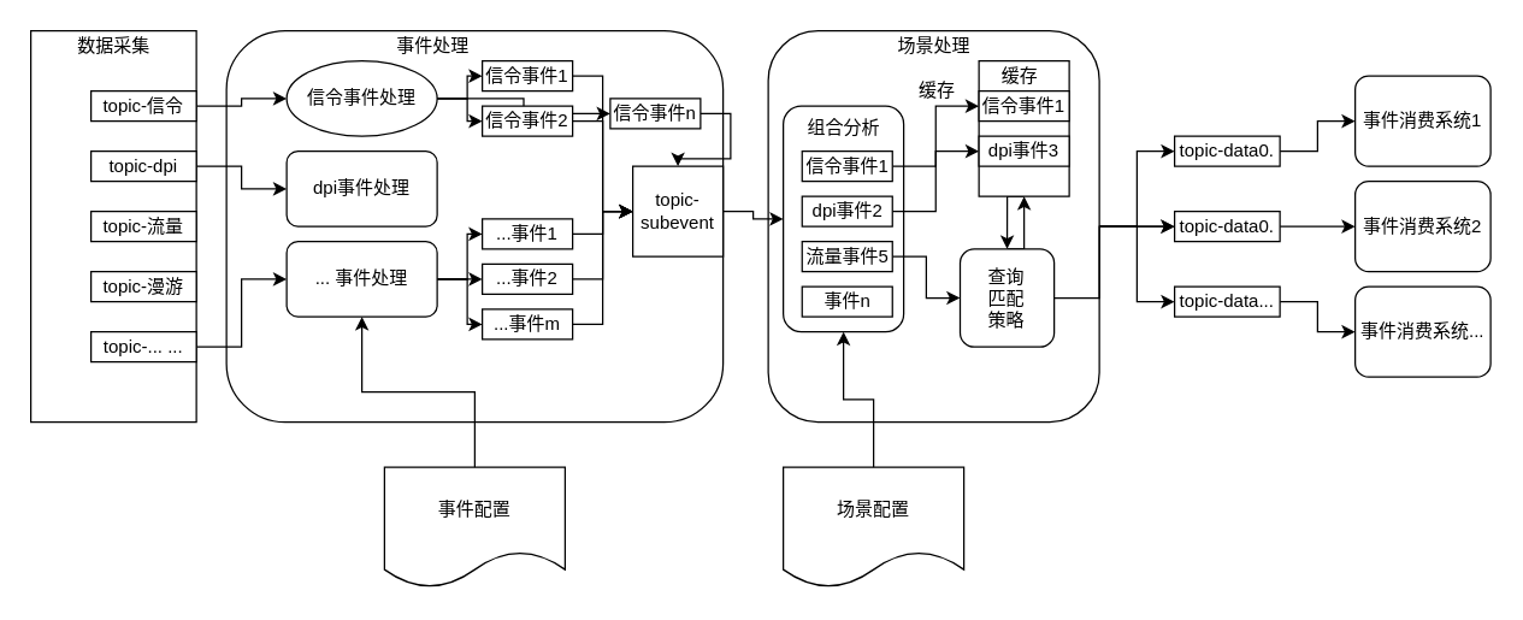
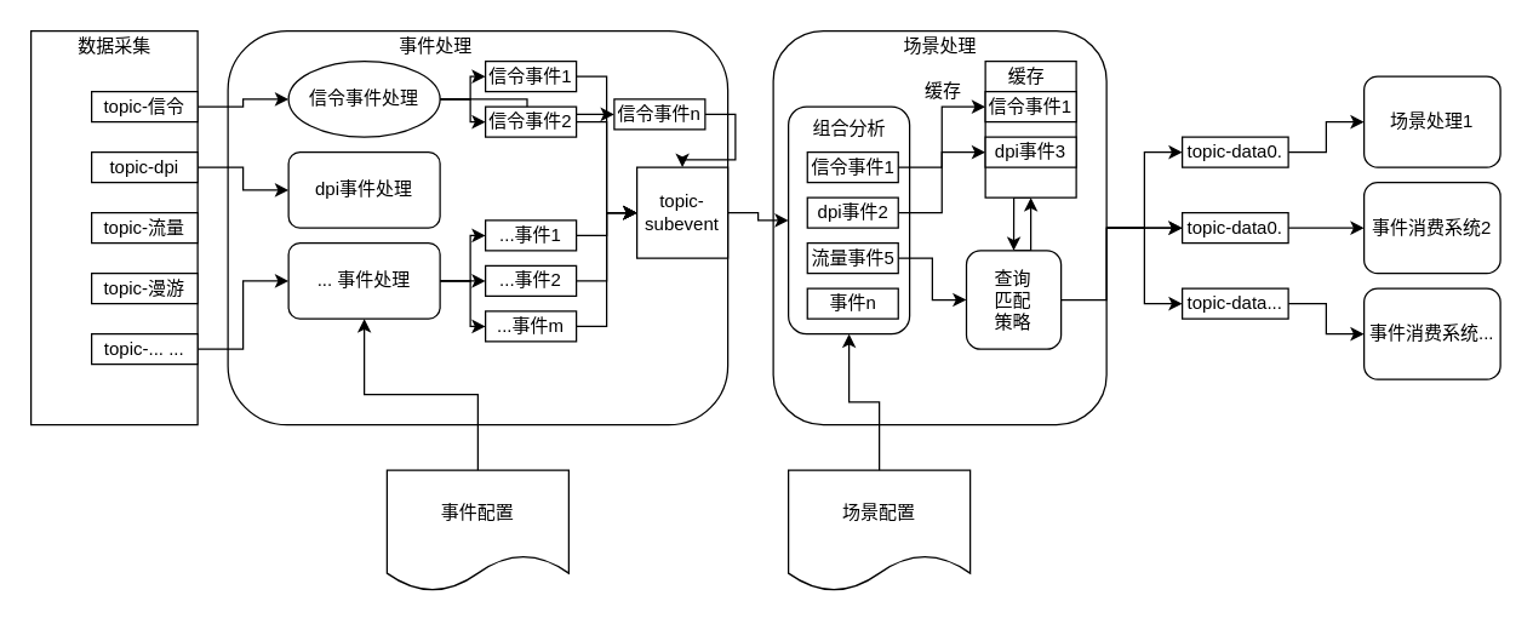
  <mxCell id="0" />
  <mxCell id="1" parent="0" />
  <mxCell id="2" value="" style="rounded=1;whiteSpace=wrap;html=1;" vertex="1" parent="1"><mxGeometry x="510" y="20" width="220" height="260" as="geometry" /></mxCell>
  <mxCell id="3" value="" style="rounded=1;whiteSpace=wrap;html=1;" vertex="1" parent="1"><mxGeometry x="150" y="20" width="330" height="260" as="geometry" /></mxCell>
  <mxCell id="4" value="" style="rounded=0;whiteSpace=wrap;html=1;" vertex="1" parent="1"><mxGeometry x="20" y="20" width="110" height="260" as="geometry" /></mxCell>
  <mxCell id="5" value="数据采集" style="text;html=1;strokeColor=none;fillColor=none;align=center;verticalAlign=middle;whiteSpace=wrap;rounded=0;" vertex="1" parent="1"><mxGeometry x="47.5" y="20" width="55" height="20" as="geometry" /></mxCell>
  <mxCell id="6" style="edgeStyle=orthogonalEdgeStyle;rounded=0;orthogonalLoop=1;jettySize=auto;html=1;exitX=1;exitY=0.5;exitDx=0;exitDy=0;entryX=0;entryY=0.5;entryDx=0;entryDy=0;" edge="1" parent="1" source="7" target="27"><mxGeometry relative="1" as="geometry" /></mxCell>
  <mxCell id="7" value="topic-信令" style="rounded=0;whiteSpace=wrap;html=1;" vertex="1" parent="1"><mxGeometry x="60" y="60" width="70" height="20" as="geometry" /></mxCell>
  <mxCell id="8" style="edgeStyle=orthogonalEdgeStyle;rounded=0;orthogonalLoop=1;jettySize=auto;html=1;exitX=1;exitY=0.5;exitDx=0;exitDy=0;" edge="1" parent="1" source="9" target="28"><mxGeometry relative="1" as="geometry" /></mxCell>
  <mxCell id="9" value="topic-dpi" style="rounded=0;whiteSpace=wrap;html=1;" vertex="1" parent="1"><mxGeometry x="60" y="100" width="70" height="20" as="geometry" /></mxCell>
  <mxCell id="10" value="topic-流量" style="rounded=0;whiteSpace=wrap;html=1;" vertex="1" parent="1"><mxGeometry x="60" y="140" width="70" height="20" as="geometry" /></mxCell>
  <mxCell id="11" value="topic-漫游" style="rounded=0;whiteSpace=wrap;html=1;" vertex="1" parent="1"><mxGeometry x="60" y="180" width="70" height="20" as="geometry" /></mxCell>
  <mxCell id="12" style="edgeStyle=orthogonalEdgeStyle;rounded=0;orthogonalLoop=1;jettySize=auto;html=1;exitX=1;exitY=0.5;exitDx=0;exitDy=0;entryX=0;entryY=0.5;entryDx=0;entryDy=0;" edge="1" parent="1" source="13" target="32"><mxGeometry relative="1" as="geometry" /></mxCell>
  <mxCell id="13" value="topic-... ..." style="rounded=0;whiteSpace=wrap;html=1;" vertex="1" parent="1"><mxGeometry x="60" y="220" width="70" height="20" as="geometry" /></mxCell>
  <mxCell id="14" value="事件处理" style="text;html=1;strokeColor=none;fillColor=none;align=center;verticalAlign=middle;whiteSpace=wrap;rounded=0;" vertex="1" parent="1"><mxGeometry x="260" y="20" width="55" height="20" as="geometry" /></mxCell>
- <mxCell id="15" value="事件消费系统1" style="rounded=1;whiteSpace=wrap;html=1;" vertex="1" parent="1"><mxGeometry x="900" y="50" width="90" height="60" as="geometry" /></mxCell>
+ <mxCell id="15" value="场景处理1" style="rounded=1;whiteSpace=wrap;html=1;" vertex="1" parent="1"><mxGeometry x="900" y="50" width="90" height="60" as="geometry" /></mxCell>
  <mxCell id="16" style="edgeStyle=orthogonalEdgeStyle;rounded=0;orthogonalLoop=1;jettySize=auto;html=1;exitX=1;exitY=0.5;exitDx=0;exitDy=0;" edge="1" parent="1" source="17" target="15"><mxGeometry relative="1" as="geometry" /></mxCell>
  <mxCell id="17" value="topic-data0." style="rounded=0;whiteSpace=wrap;html=1;" vertex="1" parent="1"><mxGeometry x="780" y="90" width="70" height="20" as="geometry" /></mxCell>
  <mxCell id="18" style="edgeStyle=orthogonalEdgeStyle;rounded=0;orthogonalLoop=1;jettySize=auto;html=1;exitX=1;exitY=0.5;exitDx=0;exitDy=0;entryX=0;entryY=0.5;entryDx=0;entryDy=0;" edge="1" parent="1" source="19" target="22"><mxGeometry relative="1" as="geometry" /></mxCell>
  <mxCell id="19" value="topic-data0." style="rounded=0;whiteSpace=wrap;html=1;" vertex="1" parent="1"><mxGeometry x="780" y="140" width="70" height="20" as="geometry" /></mxCell>
  <mxCell id="20" style="edgeStyle=orthogonalEdgeStyle;rounded=0;orthogonalLoop=1;jettySize=auto;html=1;exitX=1;exitY=0.5;exitDx=0;exitDy=0;entryX=0;entryY=0.5;entryDx=0;entryDy=0;" edge="1" parent="1" source="21" target="23"><mxGeometry relative="1" as="geometry" /></mxCell>
  <mxCell id="21" value="topic-data..." style="rounded=0;whiteSpace=wrap;html=1;" vertex="1" parent="1"><mxGeometry x="780" y="190" width="70" height="20" as="geometry" /></mxCell>
  <mxCell id="22" value="事件消费系统2" style="rounded=1;whiteSpace=wrap;html=1;" vertex="1" parent="1"><mxGeometry x="900" y="120" width="90" height="60" as="geometry" /></mxCell>
  <mxCell id="23" value="事件消费系统..." style="rounded=1;whiteSpace=wrap;html=1;" vertex="1" parent="1"><mxGeometry x="900" y="190" width="90" height="60" as="geometry" /></mxCell>
  <mxCell id="24" style="edgeStyle=orthogonalEdgeStyle;rounded=0;orthogonalLoop=1;jettySize=auto;html=1;exitX=1;exitY=0.5;exitDx=0;exitDy=0;" edge="1" parent="1" source="27" target="34"><mxGeometry relative="1" as="geometry" /></mxCell>
  <mxCell id="25" style="edgeStyle=orthogonalEdgeStyle;rounded=0;orthogonalLoop=1;jettySize=auto;html=1;exitX=1;exitY=0.5;exitDx=0;exitDy=0;" edge="1" parent="1" source="27" target="36"><mxGeometry relative="1" as="geometry" /></mxCell>
  <mxCell id="26" style="edgeStyle=orthogonalEdgeStyle;rounded=0;orthogonalLoop=1;jettySize=auto;html=1;exitX=1;exitY=0.5;exitDx=0;exitDy=0;entryX=0;entryY=0.5;entryDx=0;entryDy=0;" edge="1" parent="1" source="27" target="38"><mxGeometry relative="1" as="geometry" /></mxCell>
  <mxCell id="27" value="信令事件处理" style="ellipse;whiteSpace=wrap;html=1;" vertex="1" parent="1"><mxGeometry x="190" y="40" width="100" height="50" as="geometry" /></mxCell>
  <mxCell id="28" value="dpi事件处理" style="rounded=1;whiteSpace=wrap;html=1;" vertex="1" parent="1"><mxGeometry x="190" y="100" width="100" height="50" as="geometry" /></mxCell>
  <mxCell id="29" style="edgeStyle=orthogonalEdgeStyle;rounded=0;orthogonalLoop=1;jettySize=auto;html=1;exitX=1;exitY=0.5;exitDx=0;exitDy=0;entryX=0;entryY=0.5;entryDx=0;entryDy=0;" edge="1" parent="1" source="32" target="42"><mxGeometry relative="1" as="geometry" /></mxCell>
  <mxCell id="30" style="edgeStyle=orthogonalEdgeStyle;rounded=0;orthogonalLoop=1;jettySize=auto;html=1;exitX=1;exitY=0.5;exitDx=0;exitDy=0;" edge="1" parent="1" source="32"><mxGeometry relative="1" as="geometry"><mxPoint x="320" y="185" as="targetPoint" /></mxGeometry></mxCell>
  <mxCell id="31" style="edgeStyle=orthogonalEdgeStyle;rounded=0;orthogonalLoop=1;jettySize=auto;html=1;exitX=1;exitY=0.5;exitDx=0;exitDy=0;entryX=0;entryY=0.5;entryDx=0;entryDy=0;" edge="1" parent="1" source="32" target="46"><mxGeometry relative="1" as="geometry" /></mxCell>
  <mxCell id="32" value="... 事件处理" style="rounded=1;whiteSpace=wrap;html=1;" vertex="1" parent="1"><mxGeometry x="190" y="160" width="100" height="50" as="geometry" /></mxCell>
  <mxCell id="33" style="edgeStyle=orthogonalEdgeStyle;rounded=0;orthogonalLoop=1;jettySize=auto;html=1;exitX=1;exitY=0.5;exitDx=0;exitDy=0;entryX=0;entryY=0.5;entryDx=0;entryDy=0;" edge="1" parent="1" source="34" target="40"><mxGeometry relative="1" as="geometry" /></mxCell>
  <mxCell id="34" value="信令事件1" style="rounded=0;whiteSpace=wrap;html=1;" vertex="1" parent="1"><mxGeometry x="320" y="40" width="60" height="20" as="geometry" /></mxCell>
  <mxCell id="35" style="edgeStyle=orthogonalEdgeStyle;rounded=0;orthogonalLoop=1;jettySize=auto;html=1;exitX=1;exitY=0.5;exitDx=0;exitDy=0;entryX=0;entryY=0.5;entryDx=0;entryDy=0;" edge="1" parent="1" source="36" target="40"><mxGeometry relative="1" as="geometry" /></mxCell>
  <mxCell id="36" value="信令事件2" style="rounded=0;whiteSpace=wrap;html=1;" vertex="1" parent="1"><mxGeometry x="320" y="70" width="60" height="20" as="geometry" /></mxCell>
  <mxCell id="37" style="edgeStyle=orthogonalEdgeStyle;rounded=0;orthogonalLoop=1;jettySize=auto;html=1;exitX=1;exitY=0.5;exitDx=0;exitDy=0;" edge="1" parent="1" source="38" target="40"><mxGeometry relative="1" as="geometry" /></mxCell>
  <mxCell id="38" value="信令事件n" style="rounded=0;whiteSpace=wrap;html=1;" vertex="1" parent="1"><mxGeometry x="405" y="65" width="60" height="20" as="geometry" /></mxCell>
  <mxCell id="39" style="edgeStyle=orthogonalEdgeStyle;rounded=0;orthogonalLoop=1;jettySize=auto;html=1;exitX=1;exitY=0.5;exitDx=0;exitDy=0;" edge="1" parent="1" source="40" target="58"><mxGeometry relative="1" as="geometry" /></mxCell>
  <mxCell id="40" value="topic-subevent" style="rounded=0;whiteSpace=wrap;html=1;" vertex="1" parent="1"><mxGeometry x="420" y="110" width="60" height="60" as="geometry" /></mxCell>
  <mxCell id="41" style="edgeStyle=orthogonalEdgeStyle;rounded=0;orthogonalLoop=1;jettySize=auto;html=1;exitX=1;exitY=0.5;exitDx=0;exitDy=0;entryX=0;entryY=0.5;entryDx=0;entryDy=0;" edge="1" parent="1" source="42" target="40"><mxGeometry relative="1" as="geometry" /></mxCell>
  <mxCell id="42" value="...事件1" style="rounded=0;whiteSpace=wrap;html=1;" vertex="1" parent="1"><mxGeometry x="320" y="145" width="60" height="20" as="geometry" /></mxCell>
  <mxCell id="43" style="edgeStyle=orthogonalEdgeStyle;rounded=0;orthogonalLoop=1;jettySize=auto;html=1;exitX=1;exitY=0.5;exitDx=0;exitDy=0;entryX=0;entryY=0.5;entryDx=0;entryDy=0;" edge="1" parent="1" source="44" target="40"><mxGeometry relative="1" as="geometry" /></mxCell>
  <mxCell id="44" value="...事件2" style="rounded=0;whiteSpace=wrap;html=1;" vertex="1" parent="1"><mxGeometry x="320" y="175" width="60" height="20" as="geometry" /></mxCell>
  <mxCell id="45" style="edgeStyle=orthogonalEdgeStyle;rounded=0;orthogonalLoop=1;jettySize=auto;html=1;exitX=1;exitY=0.5;exitDx=0;exitDy=0;entryX=0;entryY=0.5;entryDx=0;entryDy=0;" edge="1" parent="1" source="46" target="40"><mxGeometry relative="1" as="geometry" /></mxCell>
  <mxCell id="46" value="...事件m" style="rounded=0;whiteSpace=wrap;html=1;" vertex="1" parent="1"><mxGeometry x="320" y="205" width="60" height="20" as="geometry" /></mxCell>
  <mxCell id="47" style="edgeStyle=orthogonalEdgeStyle;rounded=0;orthogonalLoop=1;jettySize=auto;html=1;exitX=1;exitY=0.5;exitDx=0;exitDy=0;" edge="1" parent="1" source="2" target="17"><mxGeometry relative="1" as="geometry" /></mxCell>
  <mxCell id="48" style="edgeStyle=orthogonalEdgeStyle;rounded=0;orthogonalLoop=1;jettySize=auto;html=1;exitX=1;exitY=0.5;exitDx=0;exitDy=0;" edge="1" parent="1" source="2" target="19"><mxGeometry relative="1" as="geometry" /></mxCell>
  <mxCell id="49" style="edgeStyle=orthogonalEdgeStyle;rounded=0;orthogonalLoop=1;jettySize=auto;html=1;exitX=1;exitY=0.5;exitDx=0;exitDy=0;entryX=0;entryY=0.5;entryDx=0;entryDy=0;" edge="1" parent="1" source="2" target="21"><mxGeometry relative="1" as="geometry" /></mxCell>
  <mxCell id="50" value="场景处理" style="text;html=1;strokeColor=none;fillColor=none;align=center;verticalAlign=middle;whiteSpace=wrap;rounded=0;" vertex="1" parent="1"><mxGeometry x="592.5" y="20" width="55" height="20" as="geometry" /></mxCell>
  <mxCell id="51" style="edgeStyle=orthogonalEdgeStyle;rounded=0;orthogonalLoop=1;jettySize=auto;html=1;exitX=0.5;exitY=1;exitDx=0;exitDy=0;entryX=0.5;entryY=0;entryDx=0;entryDy=0;" edge="1" parent="1" source="52" target="70"><mxGeometry relative="1" as="geometry" /></mxCell>
  <mxCell id="52" value="" style="rounded=0;whiteSpace=wrap;html=1;" vertex="1" parent="1"><mxGeometry x="650" y="40" width="60" height="90" as="geometry" /></mxCell>
  <mxCell id="53" value="缓存" style="text;html=1;strokeColor=none;fillColor=none;align=center;verticalAlign=middle;whiteSpace=wrap;rounded=0;" vertex="1" parent="1"><mxGeometry x="650" y="40" width="55" height="20" as="geometry" /></mxCell>
  <mxCell id="54" value="信令事件1" style="rounded=0;whiteSpace=wrap;html=1;" vertex="1" parent="1"><mxGeometry x="650" y="60" width="60" height="20" as="geometry" /></mxCell>
  <mxCell id="55" value="dpi事件3" style="rounded=0;whiteSpace=wrap;html=1;" vertex="1" parent="1"><mxGeometry x="650" y="90" width="60" height="20" as="geometry" /></mxCell>
  <mxCell id="56" style="edgeStyle=orthogonalEdgeStyle;rounded=0;orthogonalLoop=1;jettySize=auto;html=1;exitX=0.5;exitY=0;exitDx=0;exitDy=0;entryX=0.5;entryY=1;entryDx=0;entryDy=0;" edge="1" parent="1" source="57" target="58"><mxGeometry relative="1" as="geometry" /></mxCell>
  <mxCell id="57" value="场景配置" style="shape=document;whiteSpace=wrap;html=1;boundedLbl=1;" vertex="1" parent="1"><mxGeometry x="520" y="310" width="120" height="80" as="geometry" /></mxCell>
  <mxCell id="58" value="" style="rounded=1;whiteSpace=wrap;html=1;" vertex="1" parent="1"><mxGeometry x="520" y="70" width="80" height="150" as="geometry" /></mxCell>
  <mxCell id="59" value="组合分析" style="text;html=1;strokeColor=none;fillColor=none;align=center;verticalAlign=middle;whiteSpace=wrap;rounded=0;" vertex="1" parent="1"><mxGeometry x="532.5" y="75" width="55" height="20" as="geometry" /></mxCell>
  <mxCell id="60" style="edgeStyle=orthogonalEdgeStyle;rounded=0;orthogonalLoop=1;jettySize=auto;html=1;exitX=1;exitY=0.5;exitDx=0;exitDy=0;entryX=0;entryY=0.5;entryDx=0;entryDy=0;" edge="1" parent="1" source="61" target="54"><mxGeometry relative="1" as="geometry" /></mxCell>
  <mxCell id="61" value="信令事件1" style="rounded=0;whiteSpace=wrap;html=1;" vertex="1" parent="1"><mxGeometry x="532.5" y="100" width="60" height="20" as="geometry" /></mxCell>
  <mxCell id="62" style="edgeStyle=orthogonalEdgeStyle;rounded=0;orthogonalLoop=1;jettySize=auto;html=1;exitX=1;exitY=0.5;exitDx=0;exitDy=0;entryX=0;entryY=0.5;entryDx=0;entryDy=0;" edge="1" parent="1" source="63" target="55"><mxGeometry relative="1" as="geometry" /></mxCell>
  <mxCell id="63" value="dpi事件2" style="rounded=0;whiteSpace=wrap;html=1;" vertex="1" parent="1"><mxGeometry x="532.5" y="130" width="60" height="20" as="geometry" /></mxCell>
  <mxCell id="64" style="edgeStyle=orthogonalEdgeStyle;rounded=0;orthogonalLoop=1;jettySize=auto;html=1;exitX=1;exitY=0.5;exitDx=0;exitDy=0;" edge="1" parent="1" source="65" target="70"><mxGeometry relative="1" as="geometry" /></mxCell>
  <mxCell id="65" value="流量事件5" style="rounded=0;whiteSpace=wrap;html=1;" vertex="1" parent="1"><mxGeometry x="532.5" y="160" width="60" height="20" as="geometry" /></mxCell>
  <mxCell id="66" value="事件n" style="rounded=0;whiteSpace=wrap;html=1;" vertex="1" parent="1"><mxGeometry x="532.5" y="190" width="60" height="20" as="geometry" /></mxCell>
  <mxCell id="67" value="缓存" style="text;html=1;strokeColor=none;fillColor=none;align=center;verticalAlign=middle;whiteSpace=wrap;rounded=0;" vertex="1" parent="1"><mxGeometry x="595" y="50" width="55" height="20" as="geometry" /></mxCell>
  <mxCell id="68" style="edgeStyle=orthogonalEdgeStyle;rounded=0;orthogonalLoop=1;jettySize=auto;html=1;exitX=1;exitY=0.5;exitDx=0;exitDy=0;entryX=0;entryY=0.5;entryDx=0;entryDy=0;" edge="1" parent="1" source="70" target="19"><mxGeometry relative="1" as="geometry"><Array as="points"><mxPoint x="730" y="198" /><mxPoint x="730" y="150" /></Array></mxGeometry></mxCell>
  <mxCell id="69" style="edgeStyle=orthogonalEdgeStyle;rounded=0;orthogonalLoop=1;jettySize=auto;html=1;exitX=0.5;exitY=0;exitDx=0;exitDy=0;entryX=0.5;entryY=1;entryDx=0;entryDy=0;" edge="1" parent="1" source="70" target="52"><mxGeometry relative="1" as="geometry" /></mxCell>
  <mxCell id="70" value="" style="rounded=1;whiteSpace=wrap;html=1;" vertex="1" parent="1"><mxGeometry x="637.5" y="165" width="62.5" height="65" as="geometry" /></mxCell>
  <mxCell id="71" value="查询&lt;br&gt;匹配&lt;br&gt;策略" style="text;html=1;strokeColor=none;fillColor=none;align=center;verticalAlign=middle;whiteSpace=wrap;rounded=0;" vertex="1" parent="1"><mxGeometry x="641.25" y="172.5" width="55" height="50" as="geometry" /></mxCell>
  <mxCell id="72" style="edgeStyle=orthogonalEdgeStyle;rounded=0;orthogonalLoop=1;jettySize=auto;html=1;exitX=0.5;exitY=0;exitDx=0;exitDy=0;entryX=0.5;entryY=1;entryDx=0;entryDy=0;" edge="1" parent="1" source="73" target="32"><mxGeometry relative="1" as="geometry" /></mxCell>
  <mxCell id="73" value="事件配置" style="shape=document;whiteSpace=wrap;html=1;boundedLbl=1;" vertex="1" parent="1"><mxGeometry x="255" y="310" width="120" height="80" as="geometry" /></mxCell>
